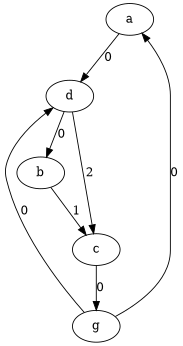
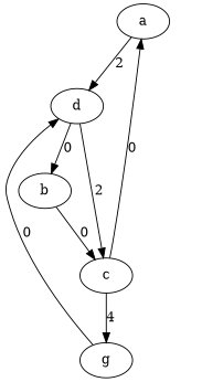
  digraph {
    a
    d
    b
    c
    g
-   a -> d [label=0]
+   a -> d [label=2]
    d -> b [label=0]
    d -> c [label=2]
-   b -> c [label=1]
-   g -> a [label=0]
-   c -> g [label=0]
+   b -> c [label=0]
+   c -> a [label=0]
+   c -> g [label=4]
    g -> d [label=0]
  }
